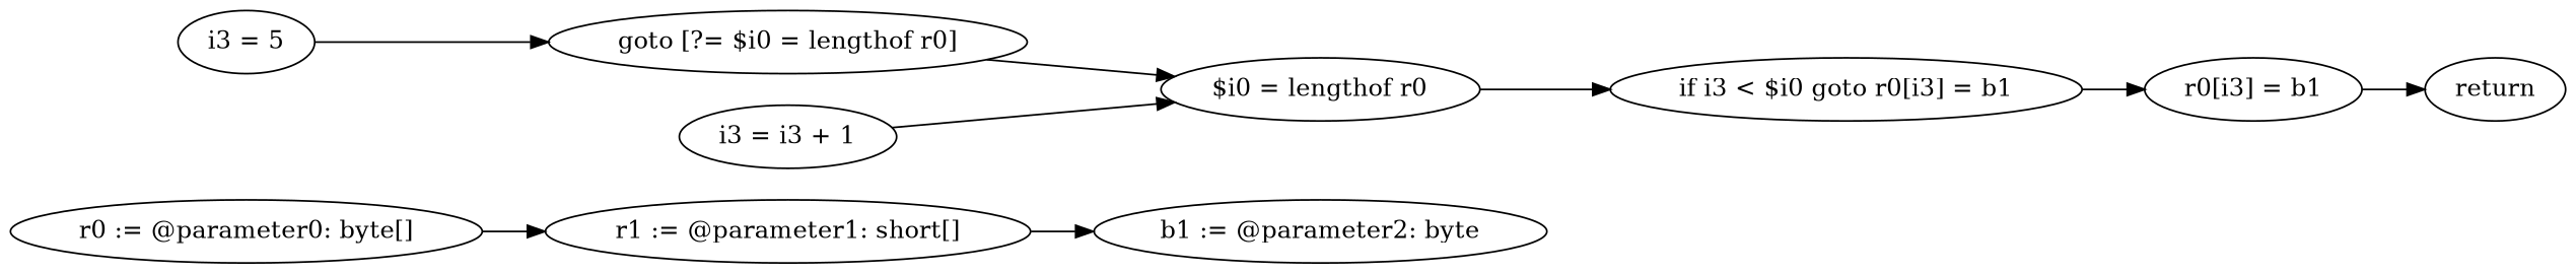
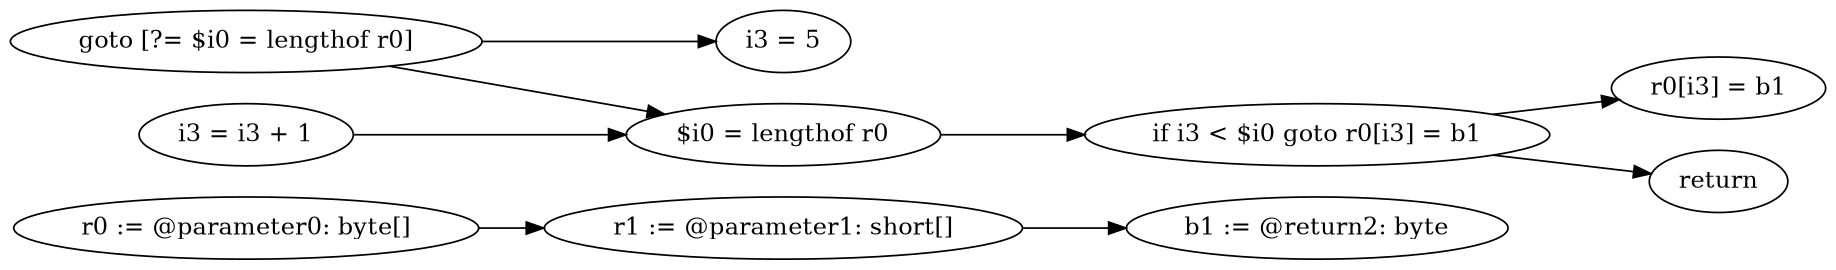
  digraph {
    rankdir=LR
    "r0 := @parameter0: byte[]"
    "r1 := @parameter1: short[]"
-   "b1 := @parameter2: byte"
+   "b1 := @parameter2: byte" [label="b1 := @return2: byte"]
    n4 [label="i3 = 5"]
    "goto [?= $i0 = lengthof r0]"
    "$i0 = lengthof r0"
    "if i3 < $i0 goto r0[i3] = b1"
    "i3 = i3 + 1"
    "r0[i3] = b1"
    return
    "r0 := @parameter0: byte[]" -> "r1 := @parameter1: short[]"
    "r1 := @parameter1: short[]" -> "b1 := @parameter2: byte"
-   n4 -> "goto [?= $i0 = lengthof r0]"
+   "goto [?= $i0 = lengthof r0]" -> n4
    "goto [?= $i0 = lengthof r0]" -> "$i0 = lengthof r0"
    "$i0 = lengthof r0" -> "if i3 < $i0 goto r0[i3] = b1"
    "if i3 < $i0 goto r0[i3] = b1" -> "r0[i3] = b1"
-   "r0[i3] = b1" -> return
+   "if i3 < $i0 goto r0[i3] = b1" -> return
    "i3 = i3 + 1" -> "$i0 = lengthof r0"
  }
